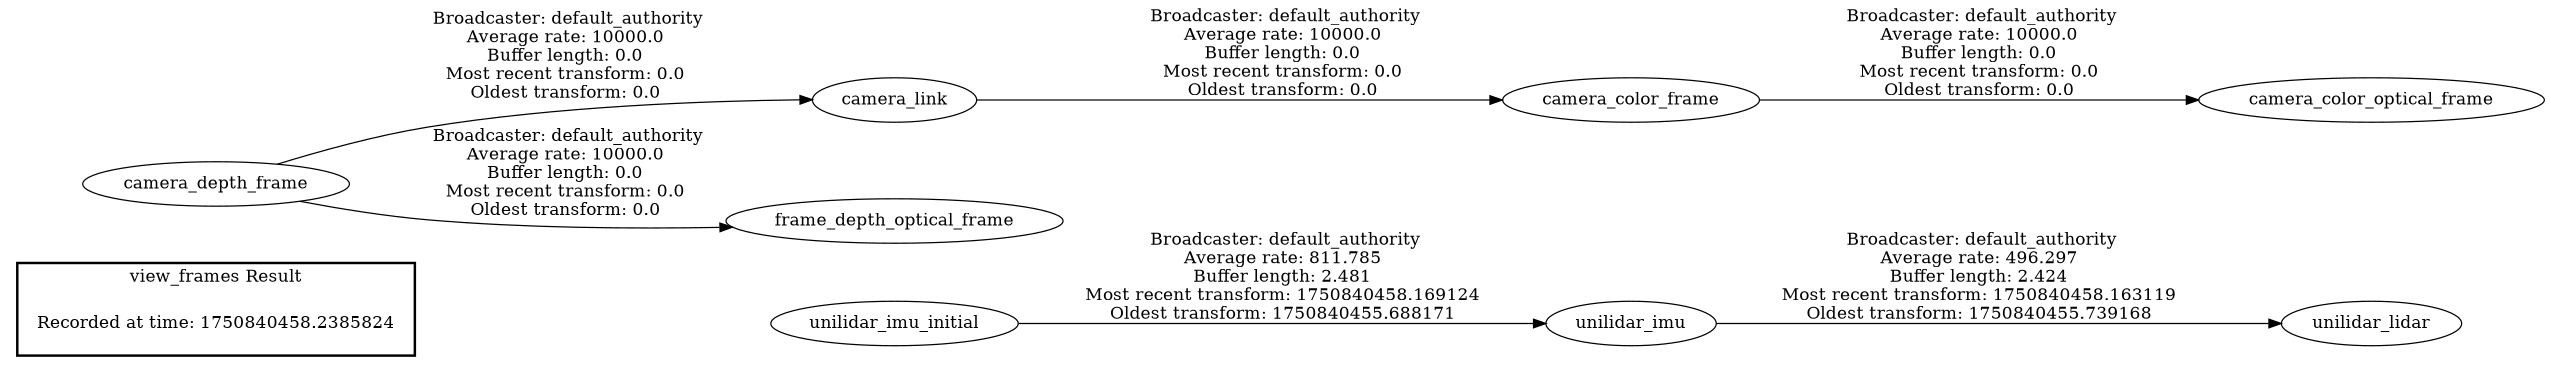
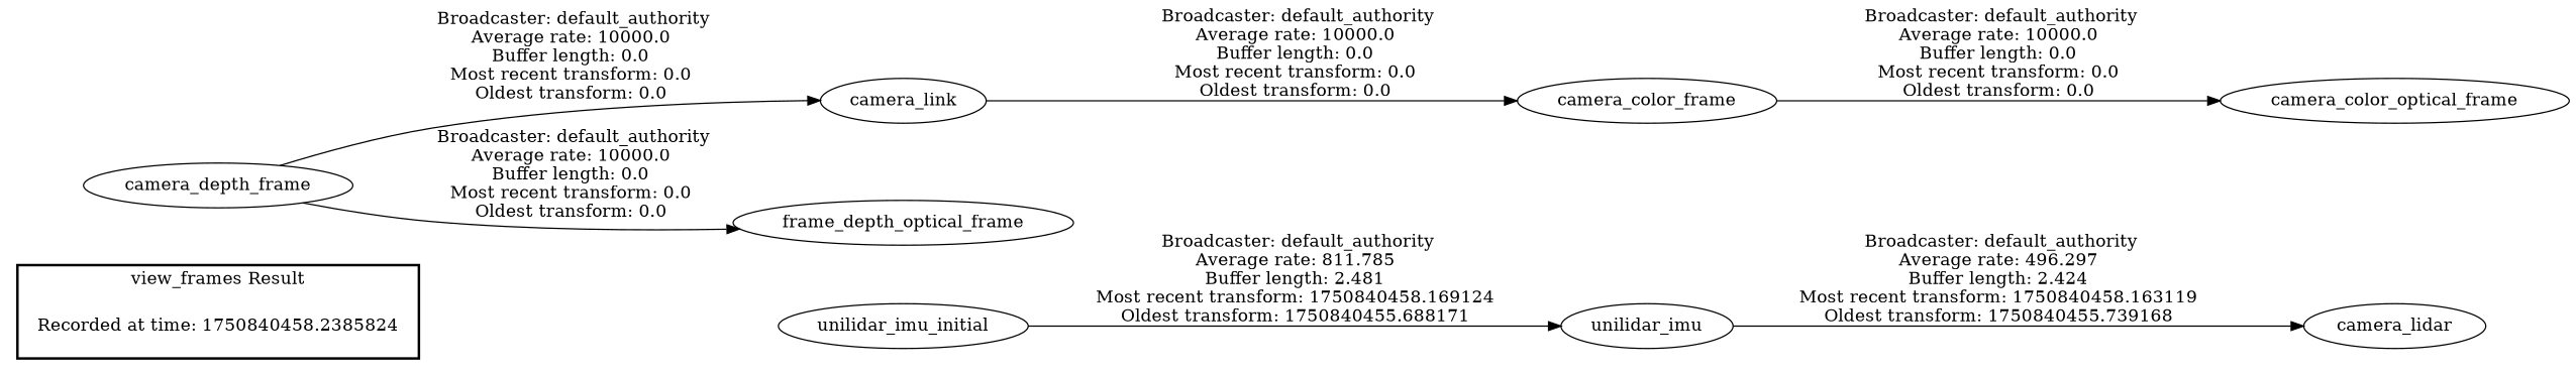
  digraph {
    rankdir=LR
    "Recorded at time: 1750840458.2385824" [shape=plaintext]
    unilidar_imu_initial
    camera_link
    camera_color_frame
    camera_depth_frame
    n6 [label=frame_depth_optical_frame]
    camera_color_optical_frame
    unilidar_imu
-   unilidar_lidar
+   unilidar_lidar [label=camera_lidar]
    subgraph cluster_1 {
      color=black
      label="view_frames Result"
      style=bold
      "Recorded at time: 1750840458.2385824"
    }
    "Recorded at time: 1750840458.2385824" -> unilidar_imu_initial [style=invis]
    unilidar_imu_initial -> unilidar_imu [label=" Broadcaster: default_authority\nAverage rate: 811.785\nBuffer length: 2.481\nMost recent transform: 1750840458.169124\nOldest transform: 1750840455.688171\n"]
    camera_link -> camera_color_frame [label=" Broadcaster: default_authority\nAverage rate: 10000.0\nBuffer length: 0.0\nMost recent transform: 0.0\nOldest transform: 0.0\n"]
    camera_color_frame -> camera_color_optical_frame [label=" Broadcaster: default_authority\nAverage rate: 10000.0\nBuffer length: 0.0\nMost recent transform: 0.0\nOldest transform: 0.0\n"]
    camera_depth_frame -> camera_link [label=" Broadcaster: default_authority\nAverage rate: 10000.0\nBuffer length: 0.0\nMost recent transform: 0.0\nOldest transform: 0.0\n"]
    camera_depth_frame -> n6 [label=" Broadcaster: default_authority\nAverage rate: 10000.0\nBuffer length: 0.0\nMost recent transform: 0.0\nOldest transform: 0.0\n"]
    unilidar_imu -> unilidar_lidar [label=" Broadcaster: default_authority\nAverage rate: 496.297\nBuffer length: 2.424\nMost recent transform: 1750840458.163119\nOldest transform: 1750840455.739168\n"]
  }
